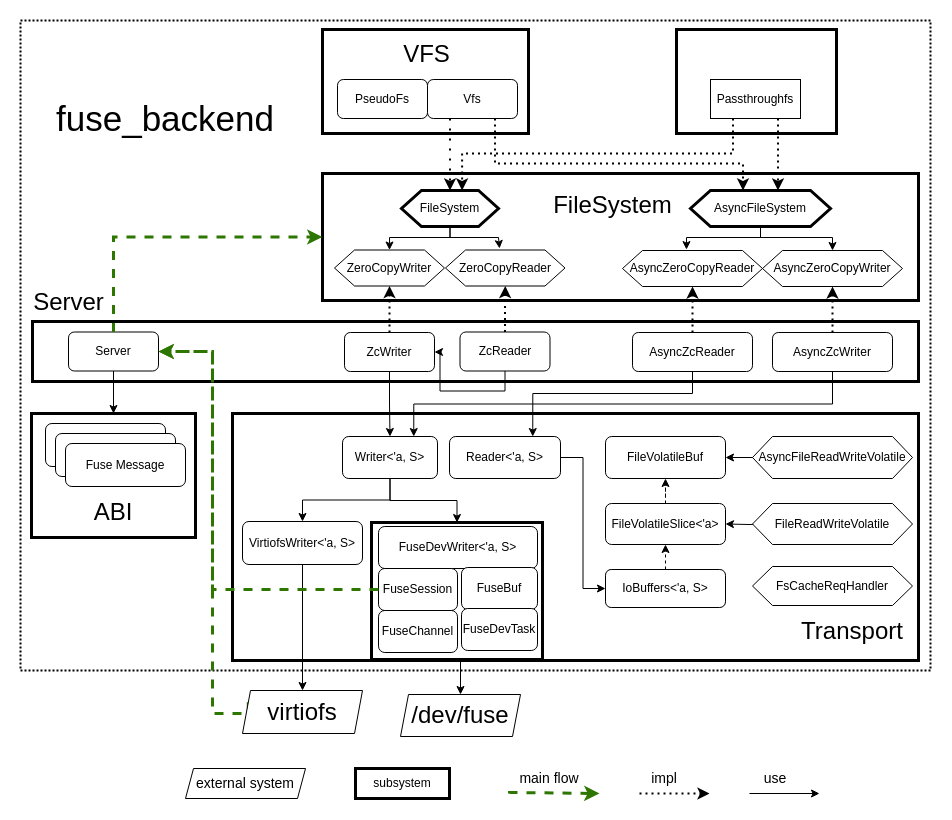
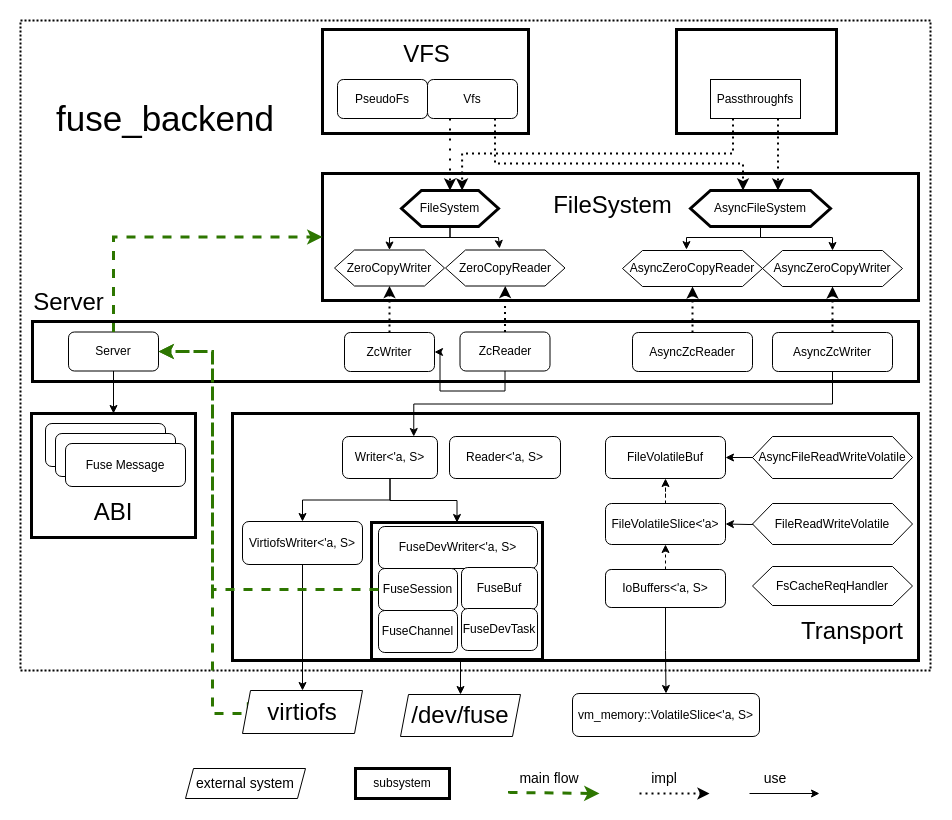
  <mxCell id="0" />
  <mxCell id="1" parent="0" />
  <mxCell id="2" value="" style="rounded=0;whiteSpace=wrap;html=1;strokeWidth=2;dashed=1;dashPattern=1 1;" vertex="1" parent="1"><mxGeometry x="20" y="20" width="910" height="650" as="geometry" /></mxCell>
  <mxCell id="3" value="" style="rounded=0;whiteSpace=wrap;html=1;strokeWidth=3;" parent="1" vertex="1"><mxGeometry x="232" y="413" width="686" height="247" as="geometry" /></mxCell>
  <mxCell id="4" style="edgeStyle=orthogonalEdgeStyle;rounded=0;orthogonalLoop=1;jettySize=auto;html=1;exitX=0.5;exitY=1;exitDx=0;exitDy=0;entryX=0.5;entryY=0;entryDx=0;entryDy=0;fontSize=24;strokeWidth=1;" parent="1" target="29" edge="1"><mxGeometry relative="1" as="geometry"><mxPoint x="460" y="659" as="sourcePoint" /></mxGeometry></mxCell>
  <mxCell id="5" value="" style="rounded=0;whiteSpace=wrap;html=1;strokeWidth=3;" parent="1" vertex="1"><mxGeometry x="371" y="522" width="171" height="137" as="geometry" /></mxCell>
  <mxCell id="6" value="" style="rounded=0;whiteSpace=wrap;html=1;strokeWidth=3;" parent="1" vertex="1"><mxGeometry x="32" y="321" width="886" height="60" as="geometry" /></mxCell>
  <mxCell id="7" value="" style="rounded=0;whiteSpace=wrap;html=1;strokeWidth=3;" parent="1" vertex="1"><mxGeometry x="322" y="173" width="596" height="127" as="geometry" /></mxCell>
  <mxCell id="8" style="edgeStyle=orthogonalEdgeStyle;rounded=0;orthogonalLoop=1;jettySize=auto;html=1;exitX=0.5;exitY=0;exitDx=0;exitDy=0;entryX=0.5;entryY=1;entryDx=0;entryDy=0;dashed=1;" parent="1" source="10" target="13" edge="1"><mxGeometry relative="1" as="geometry" /></mxCell>
+ <mxCell id="9" style="edgeStyle=orthogonalEdgeStyle;rounded=0;orthogonalLoop=1;jettySize=auto;html=1;exitX=0.5;exitY=1;exitDx=0;exitDy=0;entryX=0.5;entryY=0;entryDx=0;entryDy=0;" parent="1" source="10" target="11" edge="1"><mxGeometry relative="1" as="geometry" /></mxCell>
  <mxCell id="10" value="IoBuffers&amp;lt;'a, S&amp;gt;" style="rounded=1;whiteSpace=wrap;html=1;" parent="1" vertex="1"><mxGeometry x="605" y="569" width="120" height="38" as="geometry" /></mxCell>
+ <mxCell id="11" value="vm_memory::VolatileSlice&amp;lt;'a, S&amp;gt;" style="rounded=1;whiteSpace=wrap;html=1;" parent="1" vertex="1"><mxGeometry x="572" y="693" width="187" height="43" as="geometry" /></mxCell>
  <mxCell id="12" style="edgeStyle=orthogonalEdgeStyle;rounded=0;orthogonalLoop=1;jettySize=auto;html=1;exitX=0.5;exitY=0;exitDx=0;exitDy=0;dashed=1;" parent="1" source="13" target="14" edge="1"><mxGeometry relative="1" as="geometry"><mxPoint x="665" y="480" as="sourcePoint" /></mxGeometry></mxCell>
  <mxCell id="13" value="FileVolatileSlice&amp;lt;'a&amp;gt;" style="rounded=1;whiteSpace=wrap;html=1;" parent="1" vertex="1"><mxGeometry x="605" y="503" width="120" height="41" as="geometry" /></mxCell>
  <mxCell id="14" value="FileVolatileBuf" style="rounded=1;whiteSpace=wrap;html=1;" parent="1" vertex="1"><mxGeometry x="605" y="436" width="120" height="42" as="geometry" /></mxCell>
  <mxCell id="15" style="edgeStyle=orthogonalEdgeStyle;rounded=0;orthogonalLoop=1;jettySize=auto;html=1;exitX=0;exitY=0.5;exitDx=0;exitDy=0;entryX=1;entryY=0.5;entryDx=0;entryDy=0;fontSize=35;strokeWidth=1;" edge="1" parent="1" target="13"><mxGeometry relative="1" as="geometry"><mxPoint x="772" y="523.5" as="sourcePoint" /></mxGeometry></mxCell>
  <mxCell id="16" value="FileReadWriteVolatile" style="shape=hexagon;perimeter=hexagonPerimeter2;whiteSpace=wrap;html=1;fixedSize=1;" parent="1" vertex="1"><mxGeometry x="752" y="503" width="160" height="41" as="geometry" /></mxCell>
  <mxCell id="17" style="edgeStyle=orthogonalEdgeStyle;rounded=0;orthogonalLoop=1;jettySize=auto;html=1;exitX=0;exitY=0.5;exitDx=0;exitDy=0;entryX=1;entryY=0.5;entryDx=0;entryDy=0;fontSize=35;strokeWidth=1;" edge="1" parent="1" target="14"><mxGeometry relative="1" as="geometry"><mxPoint x="762" y="457" as="sourcePoint" /></mxGeometry></mxCell>
  <mxCell id="18" value="AsyncFileReadWriteVolatile" style="shape=hexagon;perimeter=hexagonPerimeter2;whiteSpace=wrap;html=1;fixedSize=1;" parent="1" vertex="1"><mxGeometry x="752" y="436" width="160" height="42" as="geometry" /></mxCell>
- <mxCell id="19" style="edgeStyle=orthogonalEdgeStyle;rounded=0;orthogonalLoop=1;jettySize=auto;html=1;exitX=1;exitY=0.5;exitDx=0;exitDy=0;entryX=0;entryY=0.5;entryDx=0;entryDy=0;fontSize=35;strokeWidth=1;" edge="1" parent="1" source="20" target="10"><mxGeometry relative="1" as="geometry" /></mxCell>
  <mxCell id="20" value="Reader&amp;lt;'a, S&amp;gt;" style="rounded=1;whiteSpace=wrap;html=1;" parent="1" vertex="1"><mxGeometry x="449" y="436" width="111" height="42" as="geometry" /></mxCell>
  <mxCell id="21" style="edgeStyle=orthogonalEdgeStyle;rounded=0;orthogonalLoop=1;jettySize=auto;html=1;exitX=0.5;exitY=1;exitDx=0;exitDy=0;fontSize=24;strokeWidth=1;entryX=0.5;entryY=0;entryDx=0;entryDy=0;" parent="1" source="23" target="5" edge="1"><mxGeometry relative="1" as="geometry" /></mxCell>
  <mxCell id="22" style="edgeStyle=orthogonalEdgeStyle;rounded=0;orthogonalLoop=1;jettySize=auto;html=1;exitX=0.5;exitY=1;exitDx=0;exitDy=0;entryX=0.5;entryY=0;entryDx=0;entryDy=0;fontSize=35;strokeWidth=1;" edge="1" parent="1" source="23" target="26"><mxGeometry relative="1" as="geometry" /></mxCell>
  <mxCell id="23" value="Writer&amp;lt;'a, S&amp;gt;" style="rounded=1;whiteSpace=wrap;html=1;" parent="1" vertex="1"><mxGeometry x="342" y="436" width="95" height="42" as="geometry" /></mxCell>
  <mxCell id="24" value="FuseDevWriter&amp;lt;'a, S&amp;gt;" style="rounded=1;whiteSpace=wrap;html=1;" parent="1" vertex="1"><mxGeometry x="378" y="526" width="159" height="42" as="geometry" /></mxCell>
  <mxCell id="25" style="edgeStyle=orthogonalEdgeStyle;rounded=0;orthogonalLoop=1;jettySize=auto;html=1;exitX=0.5;exitY=1;exitDx=0;exitDy=0;entryX=0.5;entryY=0;entryDx=0;entryDy=0;fontSize=24;" parent="1" source="26" target="31" edge="1"><mxGeometry relative="1" as="geometry" /></mxCell>
  <mxCell id="26" value="VirtiofsWriter&amp;lt;'a, S&amp;gt;" style="rounded=1;whiteSpace=wrap;html=1;" parent="1" vertex="1"><mxGeometry x="242" y="521" width="120" height="43" as="geometry" /></mxCell>
  <mxCell id="27" value="FsCacheReqHandler" style="shape=hexagon;perimeter=hexagonPerimeter2;whiteSpace=wrap;html=1;fixedSize=1;" parent="1" vertex="1"><mxGeometry x="752" y="566" width="160" height="39" as="geometry" /></mxCell>
  <mxCell id="28" value="Transport" style="text;html=1;strokeColor=none;fillColor=none;align=center;verticalAlign=middle;whiteSpace=wrap;rounded=0;fontSize=24;" parent="1" vertex="1"><mxGeometry x="822" y="616" width="60" height="30" as="geometry" /></mxCell>
  <mxCell id="29" value="/dev/fuse" style="shape=parallelogram;perimeter=parallelogramPerimeter;whiteSpace=wrap;html=1;fixedSize=1;fontSize=24;size=8;" parent="1" vertex="1"><mxGeometry x="400" y="694" width="120" height="42" as="geometry" /></mxCell>
  <mxCell id="30" style="edgeStyle=orthogonalEdgeStyle;rounded=0;orthogonalLoop=1;jettySize=auto;html=1;exitX=0;exitY=0.25;exitDx=0;exitDy=0;entryX=1;entryY=0.5;entryDx=0;entryDy=0;fontSize=35;strokeWidth=3;dashed=1;fillColor=#60a917;strokeColor=#2D7600;" edge="1" parent="1" source="31" target="56"><mxGeometry relative="1" as="geometry"><Array as="points"><mxPoint x="212" y="713" /><mxPoint x="212" y="351" /></Array></mxGeometry></mxCell>
  <mxCell id="31" value="virtiofs" style="shape=parallelogram;perimeter=parallelogramPerimeter;whiteSpace=wrap;html=1;fixedSize=1;fontSize=24;size=8;" parent="1" vertex="1"><mxGeometry x="242" y="690" width="120" height="43" as="geometry" /></mxCell>
  <mxCell id="32" value="ZeroCopyReader" style="shape=hexagon;perimeter=hexagonPerimeter2;whiteSpace=wrap;html=1;fixedSize=1;" parent="1" vertex="1"><mxGeometry x="445" y="249.5" width="119.5" height="36" as="geometry" /></mxCell>
  <mxCell id="33" value="ZeroCopyWriter" style="shape=hexagon;perimeter=hexagonPerimeter2;whiteSpace=wrap;html=1;fixedSize=1;" parent="1" vertex="1"><mxGeometry x="334" y="249.5" width="110" height="36" as="geometry" /></mxCell>
  <mxCell id="34" style="edgeStyle=orthogonalEdgeStyle;rounded=0;orthogonalLoop=1;jettySize=auto;html=1;exitX=0.5;exitY=1;exitDx=0;exitDy=0;entryX=0.5;entryY=0;entryDx=0;entryDy=0;fontSize=35;strokeWidth=1;" edge="1" parent="1" source="36" target="33"><mxGeometry relative="1" as="geometry"><Array as="points"><mxPoint x="450" y="237" /><mxPoint x="389" y="237" /></Array></mxGeometry></mxCell>
  <mxCell id="35" style="edgeStyle=orthogonalEdgeStyle;rounded=0;orthogonalLoop=1;jettySize=auto;html=1;exitX=0.5;exitY=1;exitDx=0;exitDy=0;entryX=0.452;entryY=-0.042;entryDx=0;entryDy=0;entryPerimeter=0;fontSize=35;strokeWidth=1;" edge="1" parent="1" source="36" target="32"><mxGeometry relative="1" as="geometry"><Array as="points"><mxPoint x="450" y="237" /><mxPoint x="498" y="237" /></Array></mxGeometry></mxCell>
  <mxCell id="36" value="FileSystem" style="shape=hexagon;perimeter=hexagonPerimeter2;whiteSpace=wrap;html=1;fixedSize=1;strokeWidth=3;" parent="1" vertex="1"><mxGeometry x="401" y="190" width="97" height="36" as="geometry" /></mxCell>
  <mxCell id="37" value="AsyncZeroCopyReader" style="shape=hexagon;perimeter=hexagonPerimeter2;whiteSpace=wrap;html=1;fixedSize=1;" parent="1" vertex="1"><mxGeometry x="622" y="250" width="140" height="36" as="geometry" /></mxCell>
  <mxCell id="38" value="AsyncZeroCopyWriter" style="shape=hexagon;perimeter=hexagonPerimeter2;whiteSpace=wrap;html=1;fixedSize=1;" parent="1" vertex="1"><mxGeometry x="762" y="250" width="140" height="36" as="geometry" /></mxCell>
  <mxCell id="39" style="edgeStyle=orthogonalEdgeStyle;rounded=0;orthogonalLoop=1;jettySize=auto;html=1;exitX=0.5;exitY=1;exitDx=0;exitDy=0;entryX=0.457;entryY=-0.025;entryDx=0;entryDy=0;entryPerimeter=0;fontSize=24;" parent="1" source="41" target="37" edge="1"><mxGeometry relative="1" as="geometry"><Array as="points"><mxPoint x="760" y="237" /><mxPoint x="686" y="237" /></Array></mxGeometry></mxCell>
  <mxCell id="40" style="edgeStyle=orthogonalEdgeStyle;rounded=0;orthogonalLoop=1;jettySize=auto;html=1;exitX=0.5;exitY=1;exitDx=0;exitDy=0;entryX=0.5;entryY=0;entryDx=0;entryDy=0;fontSize=24;" parent="1" source="41" target="38" edge="1"><mxGeometry relative="1" as="geometry"><Array as="points"><mxPoint x="760" y="237" /><mxPoint x="832" y="237" /></Array></mxGeometry></mxCell>
  <mxCell id="41" value="AsyncFileSystem" style="shape=hexagon;perimeter=hexagonPerimeter2;whiteSpace=wrap;html=1;fixedSize=1;strokeWidth=3;" parent="1" vertex="1"><mxGeometry x="690" y="190" width="140" height="36" as="geometry" /></mxCell>
  <mxCell id="42" style="edgeStyle=orthogonalEdgeStyle;rounded=0;orthogonalLoop=1;jettySize=auto;html=1;exitX=0.5;exitY=0;exitDx=0;exitDy=0;entryX=0.5;entryY=1;entryDx=0;entryDy=0;fontSize=35;strokeWidth=2;dashed=1;dashPattern=1 2;" edge="1" parent="1" source="44" target="32"><mxGeometry relative="1" as="geometry" /></mxCell>
  <mxCell id="43" style="edgeStyle=orthogonalEdgeStyle;rounded=0;orthogonalLoop=1;jettySize=auto;html=1;exitX=0.5;exitY=1;exitDx=0;exitDy=0;fontSize=35;strokeWidth=1;" edge="1" parent="1" source="44" target="47"><mxGeometry relative="1" as="geometry" /></mxCell>
  <mxCell id="44" value="ZcReader" style="rounded=1;whiteSpace=wrap;html=1;" parent="1" vertex="1"><mxGeometry x="459.5" y="331.5" width="90" height="39" as="geometry" /></mxCell>
  <mxCell id="45" style="edgeStyle=orthogonalEdgeStyle;rounded=0;orthogonalLoop=1;jettySize=auto;html=1;exitX=0.5;exitY=0;exitDx=0;exitDy=0;entryX=0.5;entryY=1;entryDx=0;entryDy=0;fontSize=24;strokeWidth=2;dashed=1;dashPattern=1 2;" parent="1" source="47" target="33" edge="1"><mxGeometry relative="1" as="geometry"><mxPoint x="303" y="291.5" as="targetPoint" /></mxGeometry></mxCell>
- <mxCell id="46" style="edgeStyle=orthogonalEdgeStyle;rounded=0;orthogonalLoop=1;jettySize=auto;html=1;exitX=0.5;exitY=1;exitDx=0;exitDy=0;entryX=0.5;entryY=0;entryDx=0;entryDy=0;fontSize=35;strokeWidth=1;" edge="1" parent="1" source="47" target="23"><mxGeometry relative="1" as="geometry" /></mxCell>
  <mxCell id="47" value="ZcWriter" style="rounded=1;whiteSpace=wrap;html=1;" parent="1" vertex="1"><mxGeometry x="344" y="332" width="90" height="39" as="geometry" /></mxCell>
  <mxCell id="48" style="edgeStyle=orthogonalEdgeStyle;rounded=0;orthogonalLoop=1;jettySize=auto;html=1;exitX=0.5;exitY=0;exitDx=0;exitDy=0;entryX=0.5;entryY=1;entryDx=0;entryDy=0;fontSize=24;strokeWidth=2;dashed=1;dashPattern=1 2;" parent="1" source="50" target="37" edge="1"><mxGeometry relative="1" as="geometry" /></mxCell>
- <mxCell id="49" style="edgeStyle=orthogonalEdgeStyle;rounded=0;orthogonalLoop=1;jettySize=auto;html=1;exitX=0.5;exitY=1;exitDx=0;exitDy=0;entryX=0.75;entryY=0;entryDx=0;entryDy=0;fontSize=35;strokeWidth=1;" edge="1" parent="1" source="50" target="20"><mxGeometry relative="1" as="geometry"><Array as="points"><mxPoint x="692" y="393" /><mxPoint x="533" y="393" /></Array></mxGeometry></mxCell>
  <mxCell id="50" value="AsyncZcReader" style="rounded=1;whiteSpace=wrap;html=1;" parent="1" vertex="1"><mxGeometry x="632" y="332" width="120" height="39" as="geometry" /></mxCell>
  <mxCell id="51" style="edgeStyle=orthogonalEdgeStyle;rounded=0;orthogonalLoop=1;jettySize=auto;html=1;exitX=0.5;exitY=0;exitDx=0;exitDy=0;entryX=0.5;entryY=1;entryDx=0;entryDy=0;fontSize=24;strokeWidth=2;dashed=1;dashPattern=1 2;" parent="1" source="53" target="38" edge="1"><mxGeometry relative="1" as="geometry" /></mxCell>
  <mxCell id="52" style="edgeStyle=orthogonalEdgeStyle;rounded=0;orthogonalLoop=1;jettySize=auto;html=1;exitX=0.5;exitY=1;exitDx=0;exitDy=0;entryX=0.75;entryY=0;entryDx=0;entryDy=0;fontSize=35;strokeWidth=1;" edge="1" parent="1" source="53" target="23"><mxGeometry relative="1" as="geometry" /></mxCell>
  <mxCell id="53" value="AsyncZcWriter" style="rounded=1;whiteSpace=wrap;html=1;" parent="1" vertex="1"><mxGeometry x="772" y="332" width="120" height="39" as="geometry" /></mxCell>
  <mxCell id="54" value="FileSystem" style="text;html=1;strokeColor=none;fillColor=none;align=center;verticalAlign=middle;whiteSpace=wrap;rounded=0;fontSize=24;" parent="1" vertex="1"><mxGeometry x="538" y="190" width="148.5" height="30" as="geometry" /></mxCell>
  <mxCell id="55" style="edgeStyle=orthogonalEdgeStyle;rounded=0;orthogonalLoop=1;jettySize=auto;html=1;exitX=0.5;exitY=1;exitDx=0;exitDy=0;entryX=0.5;entryY=0;entryDx=0;entryDy=0;fontSize=24;strokeWidth=1;" parent="1" source="56" target="58" edge="1"><mxGeometry relative="1" as="geometry" /></mxCell>
  <mxCell id="56" value="Server" style="rounded=1;whiteSpace=wrap;html=1;" parent="1" vertex="1"><mxGeometry x="68" y="331.5" width="90" height="39" as="geometry" /></mxCell>
  <mxCell id="57" value="Server" style="text;html=1;strokeColor=none;fillColor=none;align=center;verticalAlign=middle;whiteSpace=wrap;rounded=0;fontSize=24;" parent="1" vertex="1"><mxGeometry x="38" y="287" width="61" height="30" as="geometry" /></mxCell>
  <mxCell id="58" value="" style="rounded=0;whiteSpace=wrap;html=1;strokeWidth=3;" parent="1" vertex="1"><mxGeometry x="31" y="413" width="164" height="124" as="geometry" /></mxCell>
  <mxCell id="59" value="ABI" style="text;html=1;strokeColor=none;fillColor=none;align=center;verticalAlign=middle;whiteSpace=wrap;rounded=0;fontSize=24;" parent="1" vertex="1"><mxGeometry x="83" y="497" width="60" height="30" as="geometry" /></mxCell>
  <mxCell id="60" value="Fuse Message" style="rounded=1;whiteSpace=wrap;html=1;" parent="1" vertex="1"><mxGeometry x="45" y="423" width="120" height="43" as="geometry" /></mxCell>
  <mxCell id="61" value="Fuse Message" style="rounded=1;whiteSpace=wrap;html=1;" parent="1" vertex="1"><mxGeometry x="55" y="433" width="120" height="43" as="geometry" /></mxCell>
  <mxCell id="62" value="Fuse Message" style="rounded=1;whiteSpace=wrap;html=1;" parent="1" vertex="1"><mxGeometry x="65" y="443" width="120" height="43" as="geometry" /></mxCell>
  <mxCell id="63" value="" style="rounded=0;whiteSpace=wrap;html=1;strokeWidth=3;" parent="1" vertex="1"><mxGeometry x="322" y="29" width="206" height="104" as="geometry" /></mxCell>
  <mxCell id="64" value="VFS" style="text;html=1;strokeColor=none;fillColor=none;align=center;verticalAlign=middle;whiteSpace=wrap;rounded=0;fontSize=24;" parent="1" vertex="1"><mxGeometry x="396" y="39" width="61" height="30" as="geometry" /></mxCell>
  <mxCell id="65" value="PseudoFs" style="rounded=1;whiteSpace=wrap;html=1;" parent="1" vertex="1"><mxGeometry x="337" y="79" width="90" height="39" as="geometry" /></mxCell>
  <mxCell id="66" style="edgeStyle=orthogonalEdgeStyle;rounded=0;orthogonalLoop=1;jettySize=auto;html=1;exitX=0.25;exitY=1;exitDx=0;exitDy=0;entryX=0.5;entryY=0;entryDx=0;entryDy=0;fontSize=24;dashed=1;dashPattern=1 4;strokeWidth=2;" parent="1" source="68" target="36" edge="1"><mxGeometry relative="1" as="geometry" /></mxCell>
  <mxCell id="67" style="edgeStyle=orthogonalEdgeStyle;rounded=0;orthogonalLoop=1;jettySize=auto;html=1;exitX=0.75;exitY=1;exitDx=0;exitDy=0;entryX=0.375;entryY=0;entryDx=0;entryDy=0;fontSize=24;dashed=1;dashPattern=1 2;strokeWidth=2;" parent="1" source="68" target="41" edge="1"><mxGeometry relative="1" as="geometry"><Array as="points"><mxPoint x="495" y="163" /><mxPoint x="743" y="163" /></Array></mxGeometry></mxCell>
  <mxCell id="68" value="Vfs" style="rounded=1;whiteSpace=wrap;html=1;" parent="1" vertex="1"><mxGeometry x="427" y="79" width="90" height="39" as="geometry" /></mxCell>
  <mxCell id="69" value="" style="rounded=0;whiteSpace=wrap;html=1;strokeWidth=3;" parent="1" vertex="1"><mxGeometry x="676" y="29" width="160" height="104" as="geometry" /></mxCell>
  <mxCell id="70" style="edgeStyle=orthogonalEdgeStyle;rounded=0;orthogonalLoop=1;jettySize=auto;html=1;exitX=0.75;exitY=1;exitDx=0;exitDy=0;entryX=0.625;entryY=0;entryDx=0;entryDy=0;fontSize=24;strokeWidth=2;dashed=1;dashPattern=1 2;" parent="1" source="72" target="41" edge="1"><mxGeometry relative="1" as="geometry" /></mxCell>
  <mxCell id="71" style="edgeStyle=orthogonalEdgeStyle;rounded=0;orthogonalLoop=1;jettySize=auto;html=1;exitX=0.25;exitY=1;exitDx=0;exitDy=0;entryX=0.625;entryY=0;entryDx=0;entryDy=0;fontSize=35;strokeWidth=2;dashed=1;dashPattern=1 2;" edge="1" parent="1" source="72" target="36"><mxGeometry relative="1" as="geometry"><Array as="points"><mxPoint x="733" y="153" /><mxPoint x="462" y="153" /></Array></mxGeometry></mxCell>
  <mxCell id="72" value="Passthroughfs" style="whiteSpace=wrap;html=1;rounded=0;" parent="1" vertex="1"><mxGeometry x="710" y="79" width="90" height="39" as="geometry" /></mxCell>
  <mxCell id="73" value="FuseBuf" style="rounded=1;whiteSpace=wrap;html=1;" parent="1" vertex="1"><mxGeometry x="461" y="567" width="76" height="42" as="geometry" /></mxCell>
  <mxCell id="74" value="FuseSession" style="rounded=1;whiteSpace=wrap;html=1;" parent="1" vertex="1"><mxGeometry x="378" y="568" width="79" height="42" as="geometry" /></mxCell>
  <mxCell id="75" value="FuseChannel" style="rounded=1;whiteSpace=wrap;html=1;" parent="1" vertex="1"><mxGeometry x="378" y="610" width="79" height="42" as="geometry" /></mxCell>
  <mxCell id="76" value="FuseDevTask" style="rounded=1;whiteSpace=wrap;html=1;" parent="1" vertex="1"><mxGeometry x="461" y="608" width="76" height="42" as="geometry" /></mxCell>
  <mxCell id="77" style="edgeStyle=orthogonalEdgeStyle;rounded=0;orthogonalLoop=1;jettySize=auto;html=1;exitX=0.5;exitY=0;exitDx=0;exitDy=0;entryX=0;entryY=0.5;entryDx=0;entryDy=0;fontSize=24;strokeWidth=3;dashed=1;fillColor=#60a917;strokeColor=#2D7600;" parent="1" source="56" target="7" edge="1"><mxGeometry relative="1" as="geometry"><mxPoint x="123" y="380.5" as="sourcePoint" /><mxPoint x="123" y="436" as="targetPoint" /></mxGeometry></mxCell>
  <mxCell id="78" value="fuse_backend" style="text;html=1;strokeColor=none;fillColor=none;align=center;verticalAlign=middle;whiteSpace=wrap;rounded=0;fontSize=35;" vertex="1" parent="1"><mxGeometry x="45" y="103" width="240" height="30" as="geometry" /></mxCell>
  <mxCell id="79" style="edgeStyle=orthogonalEdgeStyle;rounded=0;orthogonalLoop=1;jettySize=auto;html=1;entryX=1;entryY=0.5;entryDx=0;entryDy=0;fontSize=24;strokeWidth=3;exitX=0;exitY=0.5;exitDx=0;exitDy=0;dashed=1;fillColor=#60a917;strokeColor=#2D7600;" edge="1" parent="1" source="74" target="56"><mxGeometry relative="1" as="geometry"><mxPoint x="123" y="380.5" as="sourcePoint" /><mxPoint x="123" y="436" as="targetPoint" /><Array as="points"><mxPoint x="212" y="589" /><mxPoint x="212" y="351" /></Array></mxGeometry></mxCell>
  <mxCell id="80" value="external system" style="shape=parallelogram;perimeter=parallelogramPerimeter;whiteSpace=wrap;html=1;fixedSize=1;fontSize=14;size=8;" vertex="1" parent="1"><mxGeometry x="185" y="768" width="120" height="30" as="geometry" /></mxCell>
  <mxCell id="81" value="subsystem" style="rounded=0;whiteSpace=wrap;html=1;strokeWidth=3;" vertex="1" parent="1"><mxGeometry x="355" y="768" width="94" height="30" as="geometry" /></mxCell>
  <mxCell id="82" style="edgeStyle=orthogonalEdgeStyle;rounded=0;orthogonalLoop=1;jettySize=auto;html=1;fontSize=35;strokeWidth=3;dashed=1;fillColor=#60a917;strokeColor=#2D7600;" edge="1" parent="1"><mxGeometry relative="1" as="geometry"><mxPoint x="509" y="793" as="sourcePoint" /><mxPoint x="599" y="793" as="targetPoint" /><Array as="points"><mxPoint x="513" y="792" /><mxPoint x="623" y="792" /></Array></mxGeometry></mxCell>
  <mxCell id="83" value="main flow" style="text;html=1;strokeColor=none;fillColor=none;align=center;verticalAlign=middle;whiteSpace=wrap;rounded=0;dashed=1;dashPattern=1 1;fontSize=14;" vertex="1" parent="1"><mxGeometry x="509" y="763" width="80" height="30" as="geometry" /></mxCell>
  <mxCell id="84" style="edgeStyle=orthogonalEdgeStyle;rounded=0;orthogonalLoop=1;jettySize=auto;html=1;fontSize=35;strokeWidth=2;dashed=1;dashPattern=1 2;" edge="1" parent="1"><mxGeometry relative="1" as="geometry"><mxPoint x="639" y="793" as="sourcePoint" /><mxPoint x="709" y="793" as="targetPoint" /><Array as="points"><mxPoint x="709" y="793" /><mxPoint x="709" y="793" /></Array></mxGeometry></mxCell>
  <mxCell id="85" value="impl" style="text;html=1;strokeColor=none;fillColor=none;align=center;verticalAlign=middle;whiteSpace=wrap;rounded=0;dashed=1;dashPattern=1 1;fontSize=14;" vertex="1" parent="1"><mxGeometry x="623.5" y="763" width="80" height="30" as="geometry" /></mxCell>
  <mxCell id="86" style="edgeStyle=orthogonalEdgeStyle;rounded=0;orthogonalLoop=1;jettySize=auto;html=1;fontSize=24;strokeWidth=1;" edge="1" parent="1"><mxGeometry relative="1" as="geometry"><mxPoint x="749" y="793" as="sourcePoint" /><mxPoint x="819" y="793" as="targetPoint" /></mxGeometry></mxCell>
  <mxCell id="87" value="use" style="text;html=1;strokeColor=none;fillColor=none;align=center;verticalAlign=middle;whiteSpace=wrap;rounded=0;dashed=1;dashPattern=1 1;fontSize=14;" vertex="1" parent="1"><mxGeometry x="735" y="763" width="80" height="30" as="geometry" /></mxCell>
